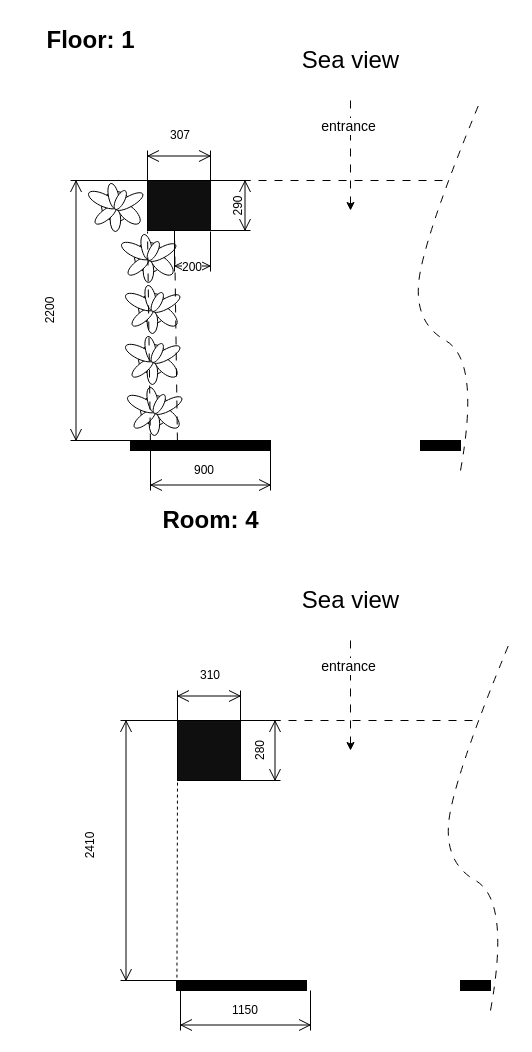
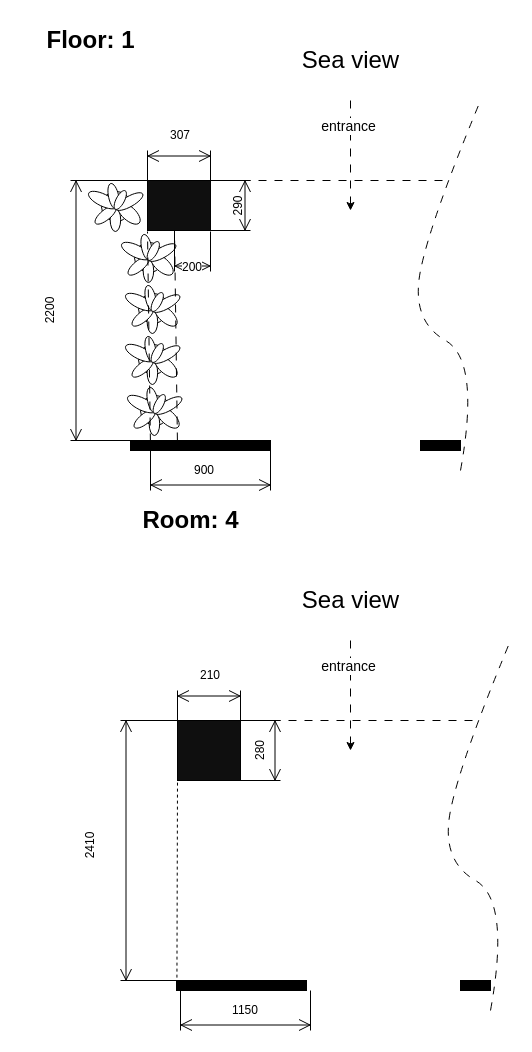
  <mxCell id="0" />
  <mxCell id="1" parent="0" />
  <mxCell id="2" value="Floor: 1" style="text;strokeColor=none;fillColor=none;html=1;fontSize=24;fontStyle=1;verticalAlign=middle;align=center;" parent="1" vertex="1"><mxGeometry x="40" y="20" width="100" height="40" as="geometry" /></mxCell>
  <mxCell id="3" value="" style="verticalLabelPosition=bottom;html=1;verticalAlign=top;align=center;shape=mxgraph.floorplan.wall;fillColor=strokeColor;" parent="1" vertex="1"><mxGeometry x="460" y="980" width="30" height="10" as="geometry" /></mxCell>
  <mxCell id="4" value="" style="verticalLabelPosition=bottom;html=1;verticalAlign=top;align=center;shape=mxgraph.floorplan.wall;fillColor=strokeColor;" parent="1" vertex="1"><mxGeometry x="176" y="980" width="130" height="10" as="geometry" /></mxCell>
  <mxCell id="5" value="" style="rounded=0;whiteSpace=wrap;html=1;fillColor=#0F0F0F;" parent="1" vertex="1"><mxGeometry x="177" y="720" width="63" height="60" as="geometry" /></mxCell>
  <mxCell id="6" value="Sea view" style="text;strokeColor=none;fillColor=none;html=1;fontSize=24;fontStyle=0;verticalAlign=middle;align=center;" parent="1" vertex="1"><mxGeometry x="300" y="580" width="100" height="40" as="geometry" /></mxCell>
  <mxCell id="7" value="" style="endArrow=classic;html=1;rounded=0;dashed=1;dashPattern=8 8;" parent="1" edge="1"><mxGeometry width="50" height="50" relative="1" as="geometry"><mxPoint x="350" y="640" as="sourcePoint" /><mxPoint x="350" y="750" as="targetPoint" /></mxGeometry></mxCell>
  <mxCell id="8" value="entrance" style="edgeLabel;html=1;align=center;verticalAlign=middle;resizable=0;points=[];fontSize=14;" parent="7" vertex="1" connectable="0"><mxGeometry x="-0.544" y="-3" relative="1" as="geometry"><mxPoint as="offset" /></mxGeometry></mxCell>
  <mxCell id="9" value="" style="shape=dimension;direction=south;whiteSpace=wrap;html=1;align=left;points=[];verticalAlign=middle;labelBackgroundColor=#ffffff;fillColor=#0F0F0F;" parent="1" vertex="1"><mxGeometry x="120" y="720" width="70" height="260" as="geometry" /></mxCell>
  <mxCell id="10" value="" style="shape=dimension;direction=west;whiteSpace=wrap;html=1;align=center;points=[];verticalAlign=top;spacingTop=-8;labelBackgroundColor=#ffffff;fillColor=#0F0F0F;" parent="1" vertex="1"><mxGeometry x="177" y="690" width="63" height="30" as="geometry" /></mxCell>
  <mxCell id="11" value="" style="endArrow=none;dashed=1;html=1;rounded=0;dashPattern=8 8;exitX=1;exitY=0;exitDx=0;exitDy=0;" parent="1" source="5" edge="1"><mxGeometry width="50" height="50" relative="1" as="geometry"><mxPoint x="510" y="840" as="sourcePoint" /><mxPoint x="480" y="720" as="targetPoint" /></mxGeometry></mxCell>
  <mxCell id="12" value="" style="curved=1;endArrow=none;html=1;rounded=0;dashed=1;dashPattern=8 8;strokeColor=default;endFill=0;" parent="1" edge="1"><mxGeometry width="50" height="50" relative="1" as="geometry"><mxPoint x="490" y="1010" as="sourcePoint" /><mxPoint x="510" y="640" as="targetPoint" /><Array as="points"><mxPoint x="510" y="900" /><mxPoint x="440" y="860" /><mxPoint x="460" y="760" /></Array></mxGeometry></mxCell>
- <mxCell id="13" value="Room: 4" style="text;strokeColor=none;fillColor=none;html=1;fontSize=24;fontStyle=1;verticalAlign=middle;align=center;" parent="1" vertex="1"><mxGeometry x="160" y="500" width="100" height="40" as="geometry" /></mxCell>
+ <mxCell id="13" value="Room: 4" style="text;strokeColor=none;fillColor=none;html=1;fontSize=24;fontStyle=1;verticalAlign=middle;align=center;" parent="1" vertex="1"><mxGeometry x="140" y="500" width="100" height="40" as="geometry" /></mxCell>
  <mxCell id="14" value="" style="shape=dimension;whiteSpace=wrap;html=1;align=center;points=[];verticalAlign=bottom;spacingBottom=-5;labelBackgroundColor=#ffffff;fontSize=14;fillColor=#0F0F0F;" parent="1" vertex="1"><mxGeometry x="180" y="990" width="130" height="40" as="geometry" /></mxCell>
  <mxCell id="15" value="" style="verticalLabelPosition=bottom;html=1;verticalAlign=top;align=center;shape=mxgraph.floorplan.plant;" vertex="1" parent="1"><mxGeometry x="90" y="180" width="47" height="51" as="geometry" /></mxCell>
  <mxCell id="16" value="" style="verticalLabelPosition=bottom;html=1;verticalAlign=top;align=center;shape=mxgraph.floorplan.wall;fillColor=strokeColor;" vertex="1" parent="1"><mxGeometry x="420" y="440" width="40" height="10" as="geometry" /></mxCell>
  <mxCell id="17" value="" style="verticalLabelPosition=bottom;html=1;verticalAlign=top;align=center;shape=mxgraph.floorplan.plant;" vertex="1" parent="1"><mxGeometry x="127" y="282" width="47" height="51" as="geometry" /></mxCell>
  <mxCell id="18" value="" style="verticalLabelPosition=bottom;html=1;verticalAlign=top;align=center;shape=mxgraph.floorplan.plant;" vertex="1" parent="1"><mxGeometry x="127" y="333" width="47" height="51" as="geometry" /></mxCell>
  <mxCell id="19" value="" style="verticalLabelPosition=bottom;html=1;verticalAlign=top;align=center;shape=mxgraph.floorplan.wall;fillColor=strokeColor;" vertex="1" parent="1"><mxGeometry x="130" y="440" width="140" height="10" as="geometry" /></mxCell>
  <mxCell id="20" value="" style="verticalLabelPosition=bottom;html=1;verticalAlign=top;align=center;shape=mxgraph.floorplan.plant;" vertex="1" parent="1"><mxGeometry x="129" y="384" width="47" height="51" as="geometry" /></mxCell>
  <mxCell id="21" value="" style="rounded=0;whiteSpace=wrap;html=1;fillColor=#0F0F0F;" vertex="1" parent="1"><mxGeometry x="147" y="180" width="63" height="50" as="geometry" /></mxCell>
  <mxCell id="22" value="Sea view" style="text;strokeColor=none;fillColor=none;html=1;fontSize=24;fontStyle=0;verticalAlign=middle;align=center;" vertex="1" parent="1"><mxGeometry x="300" y="40" width="100" height="40" as="geometry" /></mxCell>
  <mxCell id="23" value="" style="endArrow=classic;html=1;rounded=0;dashed=1;dashPattern=8 8;" edge="1" parent="1"><mxGeometry width="50" height="50" relative="1" as="geometry"><mxPoint x="350" y="100" as="sourcePoint" /><mxPoint x="350" y="210" as="targetPoint" /></mxGeometry></mxCell>
  <mxCell id="24" value="entrance" style="edgeLabel;html=1;align=center;verticalAlign=middle;resizable=0;points=[];fontSize=14;" vertex="1" connectable="0" parent="23"><mxGeometry x="-0.544" y="-3" relative="1" as="geometry"><mxPoint as="offset" /></mxGeometry></mxCell>
  <mxCell id="25" value="" style="shape=dimension;direction=south;whiteSpace=wrap;html=1;align=left;points=[];verticalAlign=middle;labelBackgroundColor=#ffffff;fillColor=#0F0F0F;" vertex="1" parent="1"><mxGeometry x="70" y="180" width="90" height="260" as="geometry" /></mxCell>
  <mxCell id="26" value="" style="shape=dimension;direction=west;whiteSpace=wrap;html=1;align=center;points=[];verticalAlign=top;spacingTop=-8;labelBackgroundColor=#ffffff;fillColor=#0F0F0F;" vertex="1" parent="1"><mxGeometry x="147" y="150" width="63" height="30" as="geometry" /></mxCell>
  <mxCell id="27" value="" style="endArrow=none;dashed=1;html=1;rounded=0;dashPattern=8 8;exitX=1;exitY=0;exitDx=0;exitDy=0;" edge="1" parent="1" source="21"><mxGeometry width="50" height="50" relative="1" as="geometry"><mxPoint x="480" y="300" as="sourcePoint" /><mxPoint x="450" y="180" as="targetPoint" /></mxGeometry></mxCell>
  <mxCell id="28" value="" style="curved=1;endArrow=none;html=1;rounded=0;dashed=1;dashPattern=8 8;strokeColor=default;endFill=0;" edge="1" parent="1"><mxGeometry width="50" height="50" relative="1" as="geometry"><mxPoint x="460" y="470" as="sourcePoint" /><mxPoint x="480" y="100" as="targetPoint" /><Array as="points"><mxPoint x="480" y="360" /><mxPoint x="410" y="320" /><mxPoint x="430" y="220" /></Array></mxGeometry></mxCell>
  <mxCell id="29" value="" style="shape=dimension;whiteSpace=wrap;html=1;align=center;points=[];verticalAlign=bottom;spacingBottom=-5;labelBackgroundColor=#ffffff;fontSize=14;fillColor=#0F0F0F;" vertex="1" parent="1"><mxGeometry x="150" y="450" width="120" height="40" as="geometry" /></mxCell>
  <mxCell id="30" value="2200" style="text;html=1;strokeColor=none;fillColor=none;align=center;verticalAlign=middle;whiteSpace=wrap;rounded=0;rotation=270;" vertex="1" parent="1"><mxGeometry x="20" y="295" width="60" height="30" as="geometry" /></mxCell>
  <mxCell id="31" value="" style="endArrow=none;dashed=1;html=1;rounded=0;dashPattern=8 8;entryX=0;entryY=1;entryDx=0;entryDy=0;exitX=1;exitY=0.056;exitDx=0;exitDy=0;exitPerimeter=0;" edge="1" parent="1"><mxGeometry width="50" height="50" relative="1" as="geometry"><mxPoint x="176.92" y="440" as="sourcePoint" /><mxPoint x="174" y="230" as="targetPoint" /></mxGeometry></mxCell>
  <mxCell id="32" value="" style="verticalLabelPosition=bottom;html=1;verticalAlign=top;align=center;shape=mxgraph.floorplan.plant;" vertex="1" parent="1"><mxGeometry x="123" y="231" width="47" height="51" as="geometry" /></mxCell>
  <mxCell id="33" value="307" style="text;html=1;strokeColor=none;fillColor=none;align=center;verticalAlign=middle;whiteSpace=wrap;rounded=0;" vertex="1" parent="1"><mxGeometry x="150" y="120" width="60" height="30" as="geometry" /></mxCell>
  <mxCell id="34" value="900" style="text;html=1;strokeColor=none;fillColor=none;align=center;verticalAlign=middle;whiteSpace=wrap;rounded=0;" vertex="1" parent="1"><mxGeometry x="174" y="455" width="60" height="30" as="geometry" /></mxCell>
  <mxCell id="35" value="200" style="shape=dimension;whiteSpace=wrap;html=1;align=center;points=[];verticalAlign=bottom;spacingBottom=-5;labelBackgroundColor=#ffffff" vertex="1" parent="1"><mxGeometry x="174" y="231" width="36" height="40" as="geometry" /></mxCell>
  <mxCell id="36" value="" style="endArrow=none;dashed=1;html=1;rounded=0;dashPattern=8 8;entryX=0;entryY=1;entryDx=0;entryDy=0;exitX=1;exitY=0.056;exitDx=0;exitDy=0;exitPerimeter=0;" edge="1" parent="1"><mxGeometry width="50" height="50" relative="1" as="geometry"><mxPoint x="149.92" y="441" as="sourcePoint" /><mxPoint x="147" y="231" as="targetPoint" /></mxGeometry></mxCell>
  <mxCell id="37" value="" style="shape=dimension;direction=north;whiteSpace=wrap;html=1;align=right;points=[];verticalAlign=middle;labelBackgroundColor=#ffffff" vertex="1" parent="1"><mxGeometry x="210" y="180" width="40" height="50" as="geometry" /></mxCell>
  <mxCell id="38" value="290" style="text;html=1;strokeColor=none;fillColor=none;align=center;verticalAlign=middle;whiteSpace=wrap;rounded=0;rotation=270;" vertex="1" parent="1"><mxGeometry x="207" y="190.5" width="60" height="30" as="geometry" /></mxCell>
- <mxCell id="39" value="310" style="text;html=1;strokeColor=none;fillColor=none;align=center;verticalAlign=middle;whiteSpace=wrap;rounded=0;" vertex="1" parent="1"><mxGeometry x="180" y="660" width="60" height="30" as="geometry" /></mxCell>
+ <mxCell id="39" value="210" style="text;html=1;strokeColor=none;fillColor=none;align=center;verticalAlign=middle;whiteSpace=wrap;rounded=0;" vertex="1" parent="1"><mxGeometry x="180" y="660" width="60" height="30" as="geometry" /></mxCell>
  <mxCell id="40" value="" style="shape=dimension;direction=north;whiteSpace=wrap;html=1;align=right;points=[];verticalAlign=middle;labelBackgroundColor=#ffffff" vertex="1" parent="1"><mxGeometry x="240" y="720" width="40" height="60" as="geometry" /></mxCell>
  <mxCell id="41" value="280" style="text;html=1;strokeColor=none;fillColor=none;align=center;verticalAlign=middle;whiteSpace=wrap;rounded=0;rotation=270;" vertex="1" parent="1"><mxGeometry x="230" y="735" width="60" height="30" as="geometry" /></mxCell>
  <mxCell id="42" value="2410" style="text;html=1;strokeColor=none;fillColor=none;align=center;verticalAlign=middle;whiteSpace=wrap;rounded=0;rotation=270;" vertex="1" parent="1"><mxGeometry x="60" y="830" width="60" height="30" as="geometry" /></mxCell>
  <mxCell id="43" value="" style="endArrow=none;dashed=1;html=1;rounded=0;entryX=0;entryY=1;entryDx=0;entryDy=0;exitX=1.012;exitY=0.194;exitDx=0;exitDy=0;exitPerimeter=0;" edge="1" parent="1" source="9" target="5"><mxGeometry width="50" height="50" relative="1" as="geometry"><mxPoint x="210" y="890" as="sourcePoint" /><mxPoint x="260" y="840" as="targetPoint" /></mxGeometry></mxCell>
  <mxCell id="44" value="1150" style="text;html=1;strokeColor=none;fillColor=none;align=center;verticalAlign=middle;whiteSpace=wrap;rounded=0;" vertex="1" parent="1"><mxGeometry x="215" y="995" width="60" height="30" as="geometry" /></mxCell>
